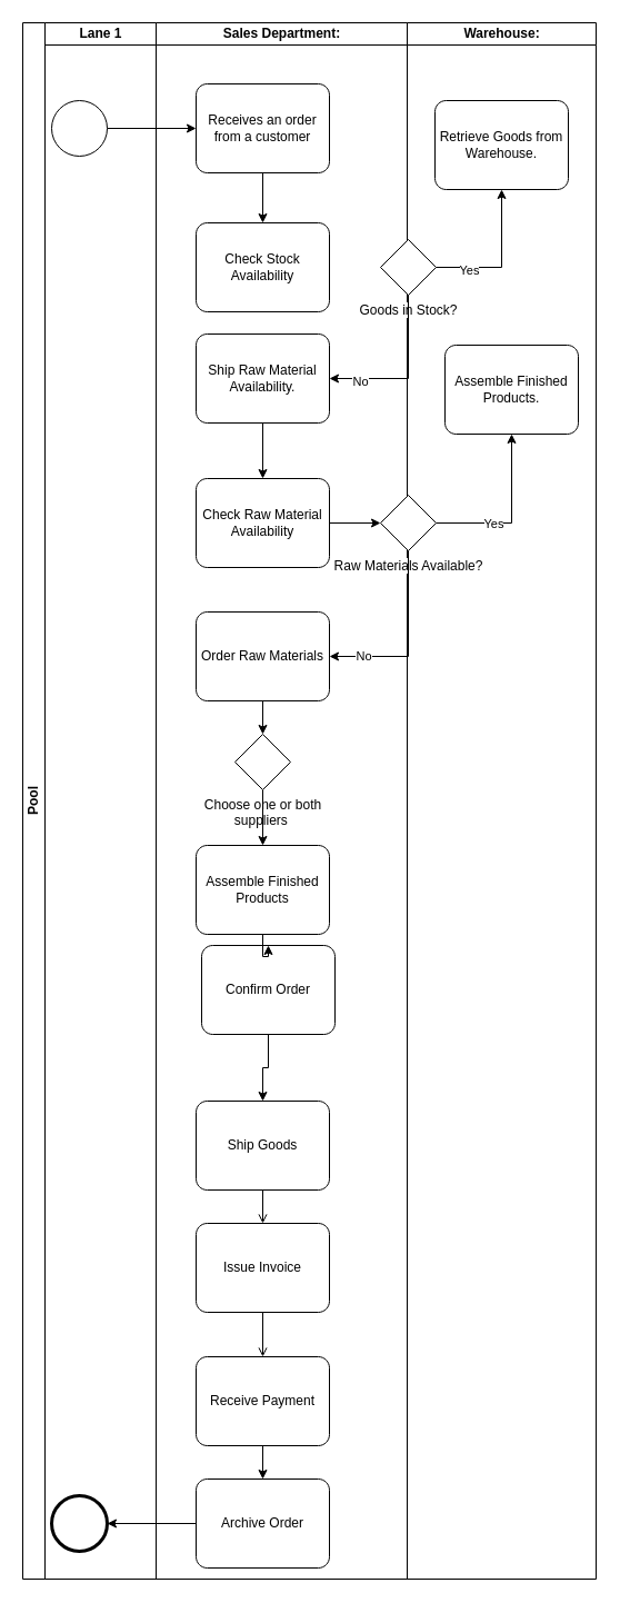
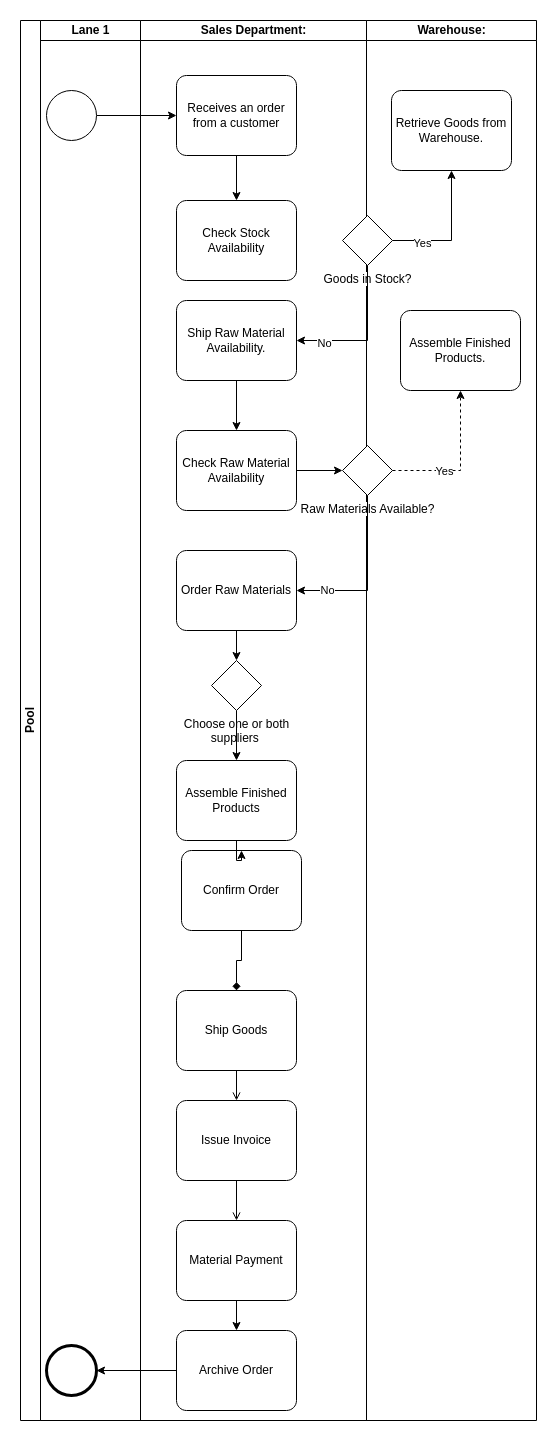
  <mxCell id="0" />
  <mxCell id="1" parent="0" />
  <mxCell id="2" style="edgeStyle=orthogonalEdgeStyle;rounded=0;orthogonalLoop=1;jettySize=auto;html=1;" parent="1" source="3" target="9" edge="1"><mxGeometry relative="1" as="geometry" /></mxCell>
  <mxCell id="3" value="" style="points=[[0.145,0.145,0],[0.5,0,0],[0.855,0.145,0],[1,0.5,0],[0.855,0.855,0],[0.5,1,0],[0.145,0.855,0],[0,0.5,0]];shape=mxgraph.bpmn.event;html=1;verticalLabelPosition=bottom;labelBackgroundColor=#ffffff;verticalAlign=top;align=center;perimeter=ellipsePerimeter;outlineConnect=0;aspect=fixed;outline=standard;symbol=general;" parent="1" vertex="1"><mxGeometry x="46" y="90" width="50" height="50" as="geometry" /></mxCell>
  <mxCell id="4" value="Pool" style="swimlane;html=1;childLayout=stackLayout;resizeParent=1;resizeParentMax=0;startSize=20;horizontal=0;horizontalStack=1;whiteSpace=wrap;" vertex="1" parent="1"><mxGeometry x="20" y="20" width="346" height="1400" as="geometry"><mxRectangle x="34" y="30" width="40" height="50" as="alternateBounds" /></mxGeometry></mxCell>
  <mxCell id="5" value="Lane 1" style="swimlane;html=1;startSize=20;" vertex="1" parent="4"><mxGeometry x="20" width="100" height="1400" as="geometry" /></mxCell>
  <mxCell id="6" value="" style="points=[[0.145,0.145,0],[0.5,0,0],[0.855,0.145,0],[1,0.5,0],[0.855,0.855,0],[0.5,1,0],[0.145,0.855,0],[0,0.5,0]];shape=mxgraph.bpmn.event;html=1;verticalLabelPosition=bottom;labelBackgroundColor=#ffffff;verticalAlign=top;align=center;perimeter=ellipsePerimeter;outlineConnect=0;aspect=fixed;outline=end;symbol=terminate2;" vertex="1" parent="5"><mxGeometry x="6" y="1325" width="50" height="50" as="geometry" /></mxCell>
  <mxCell id="7" value="&lt;strong&gt;Sales Department&lt;/strong&gt;:" style="swimlane;html=1;startSize=20;" vertex="1" parent="4"><mxGeometry x="120" width="226" height="1400" as="geometry" /></mxCell>
  <mxCell id="8" style="edgeStyle=orthogonalEdgeStyle;rounded=0;orthogonalLoop=1;jettySize=auto;html=1;" edge="1" parent="7" source="9" target="10"><mxGeometry relative="1" as="geometry" /></mxCell>
  <mxCell id="9" value="Receives an order from a customer" style="points=[[0.25,0,0],[0.5,0,0],[0.75,0,0],[1,0.25,0],[1,0.5,0],[1,0.75,0],[0.75,1,0],[0.5,1,0],[0.25,1,0],[0,0.75,0],[0,0.5,0],[0,0.25,0]];shape=mxgraph.bpmn.task;whiteSpace=wrap;rectStyle=rounded;size=10;html=1;container=1;expand=0;collapsible=0;taskMarker=abstract;" parent="7" vertex="1"><mxGeometry x="36" y="55" width="120" height="80" as="geometry" /></mxCell>
  <mxCell id="10" value="Check Stock Availability" style="points=[[0.25,0,0],[0.5,0,0],[0.75,0,0],[1,0.25,0],[1,0.5,0],[1,0.75,0],[0.75,1,0],[0.5,1,0],[0.25,1,0],[0,0.75,0],[0,0.5,0],[0,0.25,0]];shape=mxgraph.bpmn.task;whiteSpace=wrap;rectStyle=rounded;size=10;html=1;container=1;expand=0;collapsible=0;taskMarker=abstract;" parent="7" vertex="1"><mxGeometry x="36" y="180" width="120" height="80" as="geometry" /></mxCell>
  <mxCell id="11" value="Order Raw Materials" style="points=[[0.25,0,0],[0.5,0,0],[0.75,0,0],[1,0.25,0],[1,0.5,0],[1,0.75,0],[0.75,1,0],[0.5,1,0],[0.25,1,0],[0,0.75,0],[0,0.5,0],[0,0.25,0]];shape=mxgraph.bpmn.task;whiteSpace=wrap;rectStyle=rounded;size=10;html=1;container=1;expand=0;collapsible=0;taskMarker=abstract;" vertex="1" parent="7"><mxGeometry x="36" y="530" width="120" height="80" as="geometry" /></mxCell>
  <mxCell id="12" style="edgeStyle=orthogonalEdgeStyle;rounded=0;orthogonalLoop=1;jettySize=auto;html=1;" edge="1" parent="7" source="13" target="14"><mxGeometry relative="1" as="geometry" /></mxCell>
  <mxCell id="13" value="Ship Raw Material Availability." style="points=[[0.25,0,0],[0.5,0,0],[0.75,0,0],[1,0.25,0],[1,0.5,0],[1,0.75,0],[0.75,1,0],[0.5,1,0],[0.25,1,0],[0,0.75,0],[0,0.5,0],[0,0.25,0]];shape=mxgraph.bpmn.task;whiteSpace=wrap;rectStyle=rounded;size=10;html=1;container=1;expand=0;collapsible=0;taskMarker=abstract;" vertex="1" parent="7"><mxGeometry x="36" y="280" width="120" height="80" as="geometry" /></mxCell>
  <mxCell id="14" value="Check Raw Material Availability" style="points=[[0.25,0,0],[0.5,0,0],[0.75,0,0],[1,0.25,0],[1,0.5,0],[1,0.75,0],[0.75,1,0],[0.5,1,0],[0.25,1,0],[0,0.75,0],[0,0.5,0],[0,0.25,0]];shape=mxgraph.bpmn.task;whiteSpace=wrap;rectStyle=rounded;size=10;html=1;container=1;expand=0;collapsible=0;taskMarker=abstract;" vertex="1" parent="7"><mxGeometry x="36" y="410" width="120" height="80" as="geometry" /></mxCell>
  <mxCell id="15" value="Choose&amp;nbsp;one or both &lt;br/&gt;suppliers&amp;nbsp;" style="points=[[0.25,0.25,0],[0.5,0,0],[0.75,0.25,0],[1,0.5,0],[0.75,0.75,0],[0.5,1,0],[0.25,0.75,0],[0,0.5,0]];shape=mxgraph.bpmn.gateway2;html=1;verticalLabelPosition=bottom;labelBackgroundColor=#ffffff;verticalAlign=top;align=center;perimeter=rhombusPerimeter;outlineConnect=0;outline=none;symbol=none;" vertex="1" parent="7"><mxGeometry x="71" y="640" width="50" height="50" as="geometry" /></mxCell>
  <mxCell id="16" style="edgeStyle=orthogonalEdgeStyle;rounded=0;orthogonalLoop=1;jettySize=auto;html=1;" edge="1" parent="7" source="11" target="15"><mxGeometry relative="1" as="geometry" /></mxCell>
  <mxCell id="17" value="Assemble Finished Products" style="points=[[0.25,0,0],[0.5,0,0],[0.75,0,0],[1,0.25,0],[1,0.5,0],[1,0.75,0],[0.75,1,0],[0.5,1,0],[0.25,1,0],[0,0.75,0],[0,0.5,0],[0,0.25,0]];shape=mxgraph.bpmn.task;whiteSpace=wrap;rectStyle=rounded;size=10;html=1;container=1;expand=0;collapsible=0;taskMarker=abstract;" vertex="1" parent="7"><mxGeometry x="36" y="740" width="120" height="80" as="geometry" /></mxCell>
  <mxCell id="18" style="edgeStyle=orthogonalEdgeStyle;rounded=0;orthogonalLoop=1;jettySize=auto;html=1;" edge="1" parent="7" source="15" target="17"><mxGeometry relative="1" as="geometry" /></mxCell>
  <mxCell id="19" value="Confirm Order" style="points=[[0.25,0,0],[0.5,0,0],[0.75,0,0],[1,0.25,0],[1,0.5,0],[1,0.75,0],[0.75,1,0],[0.5,1,0],[0.25,1,0],[0,0.75,0],[0,0.5,0],[0,0.25,0]];shape=mxgraph.bpmn.task;whiteSpace=wrap;rectStyle=rounded;size=10;html=1;container=1;expand=0;collapsible=0;taskMarker=abstract;" vertex="1" parent="7"><mxGeometry x="41" y="830" width="120" height="80" as="geometry" /></mxCell>
  <mxCell id="20" style="edgeStyle=orthogonalEdgeStyle;rounded=0;orthogonalLoop=1;jettySize=auto;html=1;" edge="1" parent="7" source="17" target="19"><mxGeometry relative="1" as="geometry" /></mxCell>
  <mxCell id="21" value="Ship Goods" style="points=[[0.25,0,0],[0.5,0,0],[0.75,0,0],[1,0.25,0],[1,0.5,0],[1,0.75,0],[0.75,1,0],[0.5,1,0],[0.25,1,0],[0,0.75,0],[0,0.5,0],[0,0.25,0]];shape=mxgraph.bpmn.task;whiteSpace=wrap;rectStyle=rounded;size=10;html=1;container=1;expand=0;collapsible=0;taskMarker=abstract;" vertex="1" parent="7"><mxGeometry x="36" y="970" width="120" height="80" as="geometry" /></mxCell>
- <mxCell id="22" style="edgeStyle=orthogonalEdgeStyle;rounded=0;orthogonalLoop=1;jettySize=auto;html=1;" edge="1" parent="7" source="19" target="21"><mxGeometry relative="1" as="geometry" /></mxCell>
+ <mxCell id="22" style="edgeStyle=orthogonalEdgeStyle;rounded=0;orthogonalLoop=1;jettySize=auto;html=1;endArrow=diamond;" edge="1" parent="7" source="19" target="21"><mxGeometry relative="1" as="geometry" /></mxCell>
  <mxCell id="23" value="Issue Invoice" style="points=[[0.25,0,0],[0.5,0,0],[0.75,0,0],[1,0.25,0],[1,0.5,0],[1,0.75,0],[0.75,1,0],[0.5,1,0],[0.25,1,0],[0,0.75,0],[0,0.5,0],[0,0.25,0]];shape=mxgraph.bpmn.task;whiteSpace=wrap;rectStyle=rounded;size=10;html=1;container=1;expand=0;collapsible=0;taskMarker=abstract;" vertex="1" parent="7"><mxGeometry x="36" y="1080" width="120" height="80" as="geometry" /></mxCell>
  <mxCell id="24" style="edgeStyle=orthogonalEdgeStyle;rounded=0;orthogonalLoop=1;jettySize=auto;html=1;endArrow=open;" edge="1" parent="7" source="21" target="23"><mxGeometry relative="1" as="geometry" /></mxCell>
- <mxCell id="25" value="Receive Payment" style="points=[[0.25,0,0],[0.5,0,0],[0.75,0,0],[1,0.25,0],[1,0.5,0],[1,0.75,0],[0.75,1,0],[0.5,1,0],[0.25,1,0],[0,0.75,0],[0,0.5,0],[0,0.25,0]];shape=mxgraph.bpmn.task;whiteSpace=wrap;rectStyle=rounded;size=10;html=1;container=1;expand=0;collapsible=0;taskMarker=abstract;" vertex="1" parent="7"><mxGeometry x="36" y="1200" width="120" height="80" as="geometry" /></mxCell>
+ <mxCell id="25" value="Material Payment" style="points=[[0.25,0,0],[0.5,0,0],[0.75,0,0],[1,0.25,0],[1,0.5,0],[1,0.75,0],[0.75,1,0],[0.5,1,0],[0.25,1,0],[0,0.75,0],[0,0.5,0],[0,0.25,0]];shape=mxgraph.bpmn.task;whiteSpace=wrap;rectStyle=rounded;size=10;html=1;container=1;expand=0;collapsible=0;taskMarker=abstract;" vertex="1" parent="7"><mxGeometry x="36" y="1200" width="120" height="80" as="geometry" /></mxCell>
  <mxCell id="26" style="edgeStyle=orthogonalEdgeStyle;rounded=0;orthogonalLoop=1;jettySize=auto;html=1;endArrow=open;" edge="1" parent="7" source="23" target="25"><mxGeometry relative="1" as="geometry" /></mxCell>
  <mxCell id="27" value="Archive Order" style="points=[[0.25,0,0],[0.5,0,0],[0.75,0,0],[1,0.25,0],[1,0.5,0],[1,0.75,0],[0.75,1,0],[0.5,1,0],[0.25,1,0],[0,0.75,0],[0,0.5,0],[0,0.25,0]];shape=mxgraph.bpmn.task;whiteSpace=wrap;rectStyle=rounded;size=10;html=1;container=1;expand=0;collapsible=0;taskMarker=abstract;" vertex="1" parent="7"><mxGeometry x="36" y="1310" width="120" height="80" as="geometry" /></mxCell>
  <mxCell id="28" style="edgeStyle=orthogonalEdgeStyle;rounded=0;orthogonalLoop=1;jettySize=auto;html=1;" edge="1" parent="7" source="25" target="27"><mxGeometry relative="1" as="geometry" /></mxCell>
  <mxCell id="29" style="edgeStyle=orthogonalEdgeStyle;rounded=0;orthogonalLoop=1;jettySize=auto;html=1;" edge="1" parent="4" source="27" target="6"><mxGeometry relative="1" as="geometry" /></mxCell>
  <mxCell id="30" value="&lt;strong&gt;Warehouse&lt;/strong&gt;:" style="swimlane;html=1;startSize=20;" vertex="1" parent="1"><mxGeometry x="366" y="20" width="170" height="1400" as="geometry" /></mxCell>
  <mxCell id="31" value="Goods in Stock?" style="points=[[0.25,0.25,0],[0.5,0,0],[0.75,0.25,0],[1,0.5,0],[0.75,0.75,0],[0.5,1,0],[0.25,0.75,0],[0,0.5,0]];shape=mxgraph.bpmn.gateway2;html=1;verticalLabelPosition=bottom;labelBackgroundColor=#ffffff;verticalAlign=top;align=center;perimeter=rhombusPerimeter;outlineConnect=0;outline=none;symbol=none;" vertex="1" parent="30"><mxGeometry x="-24" y="195" width="50" height="50" as="geometry" /></mxCell>
  <mxCell id="32" value="Assemble Finished Products." style="points=[[0.25,0,0],[0.5,0,0],[0.75,0,0],[1,0.25,0],[1,0.5,0],[1,0.75,0],[0.75,1,0],[0.5,1,0],[0.25,1,0],[0,0.75,0],[0,0.5,0],[0,0.25,0]];shape=mxgraph.bpmn.task;whiteSpace=wrap;rectStyle=rounded;size=10;html=1;container=1;expand=0;collapsible=0;taskMarker=abstract;" vertex="1" parent="30"><mxGeometry x="34" y="290" width="120" height="80" as="geometry" /></mxCell>
  <mxCell id="33" value="Retrieve Goods from Warehouse." style="points=[[0.25,0,0],[0.5,0,0],[0.75,0,0],[1,0.25,0],[1,0.5,0],[1,0.75,0],[0.75,1,0],[0.5,1,0],[0.25,1,0],[0,0.75,0],[0,0.5,0],[0,0.25,0]];shape=mxgraph.bpmn.task;whiteSpace=wrap;rectStyle=rounded;size=10;html=1;container=1;expand=0;collapsible=0;taskMarker=abstract;" vertex="1" parent="30"><mxGeometry x="25" y="70" width="120" height="80" as="geometry" /></mxCell>
  <mxCell id="34" style="edgeStyle=orthogonalEdgeStyle;rounded=0;orthogonalLoop=1;jettySize=auto;html=1;entryX=0.5;entryY=1;entryDx=0;entryDy=0;entryPerimeter=0;" edge="1" parent="30" source="31" target="33"><mxGeometry relative="1" as="geometry"><Array as="points"><mxPoint x="85" y="220" /></Array></mxGeometry></mxCell>
  <mxCell id="35" value="Yes" style="edgeLabel;html=1;align=center;verticalAlign=middle;resizable=0;points=[];" vertex="1" connectable="0" parent="34"><mxGeometry x="-0.543" y="-2" relative="1" as="geometry"><mxPoint as="offset" /></mxGeometry></mxCell>
  <mxCell id="36" value="Raw Materials Available?" style="points=[[0.25,0.25,0],[0.5,0,0],[0.75,0.25,0],[1,0.5,0],[0.75,0.75,0],[0.5,1,0],[0.25,0.75,0],[0,0.5,0]];shape=mxgraph.bpmn.gateway2;html=1;verticalLabelPosition=bottom;labelBackgroundColor=#ffffff;verticalAlign=top;align=center;perimeter=rhombusPerimeter;outlineConnect=0;outline=none;symbol=none;" vertex="1" parent="30"><mxGeometry x="-24" y="425" width="50" height="50" as="geometry" /></mxCell>
- <mxCell id="37" style="edgeStyle=orthogonalEdgeStyle;rounded=0;orthogonalLoop=1;jettySize=auto;html=1;entryX=0.5;entryY=1;entryDx=0;entryDy=0;entryPerimeter=0;" edge="1" parent="30" source="36" target="32"><mxGeometry relative="1" as="geometry" /></mxCell>
+ <mxCell id="37" style="edgeStyle=orthogonalEdgeStyle;rounded=0;orthogonalLoop=1;jettySize=auto;html=1;entryX=0.5;entryY=1;entryDx=0;entryDy=0;entryPerimeter=0;dashed=1;" edge="1" parent="30" source="36" target="32"><mxGeometry relative="1" as="geometry" /></mxCell>
  <mxCell id="38" value="Yes" style="edgeLabel;html=1;align=center;verticalAlign=middle;resizable=0;points=[];" vertex="1" connectable="0" parent="37"><mxGeometry x="-0.305" relative="1" as="geometry"><mxPoint as="offset" /></mxGeometry></mxCell>
  <mxCell id="39" style="edgeStyle=orthogonalEdgeStyle;rounded=0;orthogonalLoop=1;jettySize=auto;html=1;" edge="1" parent="1" source="31" target="13"><mxGeometry relative="1" as="geometry"><Array as="points"><mxPoint x="367" y="340" /></Array></mxGeometry></mxCell>
  <mxCell id="40" value="No" style="edgeLabel;html=1;align=center;verticalAlign=middle;resizable=0;points=[];" vertex="1" connectable="0" parent="39"><mxGeometry x="0.61" y="2" relative="1" as="geometry"><mxPoint x="-1" as="offset" /></mxGeometry></mxCell>
  <mxCell id="41" style="edgeStyle=orthogonalEdgeStyle;rounded=0;orthogonalLoop=1;jettySize=auto;html=1;" edge="1" parent="1" source="14" target="36"><mxGeometry relative="1" as="geometry" /></mxCell>
  <mxCell id="42" style="edgeStyle=orthogonalEdgeStyle;rounded=0;orthogonalLoop=1;jettySize=auto;html=1;" edge="1" parent="1" source="36" target="11"><mxGeometry relative="1" as="geometry"><Array as="points"><mxPoint x="367" y="590" /></Array></mxGeometry></mxCell>
  <mxCell id="43" value="No" style="edgeLabel;html=1;align=center;verticalAlign=middle;resizable=0;points=[];" vertex="1" connectable="0" parent="42"><mxGeometry x="0.638" y="-1" relative="1" as="geometry"><mxPoint as="offset" /></mxGeometry></mxCell>
